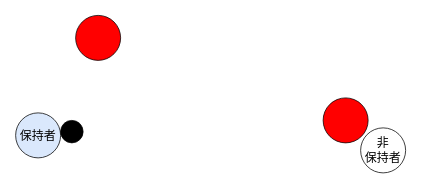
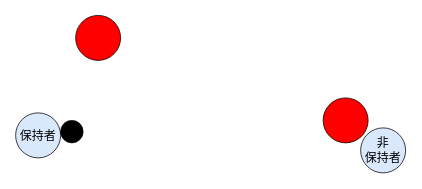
  <mxCell id="0" />
  <mxCell id="1" parent="0" />
  <mxCell id="2" value="&lt;font style=&quot;font-size: 16px;&quot;&gt;保持者&lt;/font&gt;" style="ellipse;whiteSpace=wrap;html=1;aspect=fixed;fillColor=#dae8fc;" vertex="1" parent="1"><mxGeometry x="20" y="150" width="60" height="60" as="geometry" /></mxCell>
- <mxCell id="3" value="&lt;font style=&quot;font-size: 16px;&quot;&gt;非&lt;br&gt;保持者&lt;/font&gt;" style="ellipse;whiteSpace=wrap;html=1;aspect=fixed;" vertex="1" parent="1"><mxGeometry x="480" y="170" width="60" height="60" as="geometry" /></mxCell>
+ <mxCell id="3" value="&lt;font style=&quot;font-size: 16px;&quot;&gt;非&lt;br&gt;保持者&lt;/font&gt;" style="ellipse;whiteSpace=wrap;html=1;aspect=fixed;fillColor=#dae8fc;" vertex="1" parent="1"><mxGeometry x="480" y="170" width="60" height="60" as="geometry" /></mxCell>
  <mxCell id="4" value="" style="ellipse;whiteSpace=wrap;html=1;aspect=fixed;fillColor=#F00;" vertex="1" parent="1"><mxGeometry x="430" y="130" width="60" height="60" as="geometry" /></mxCell>
  <mxCell id="5" value="" style="ellipse;whiteSpace=wrap;html=1;aspect=fixed;fillColor=#F00;" vertex="1" parent="1"><mxGeometry x="100" y="20" width="60" height="60" as="geometry" /></mxCell>
  <mxCell id="6" value="" style="ellipse;whiteSpace=wrap;html=1;aspect=fixed;fontSize=16;fillColor=#000;" vertex="1" parent="1"><mxGeometry x="80" y="160" width="30" height="30" as="geometry" /></mxCell>
